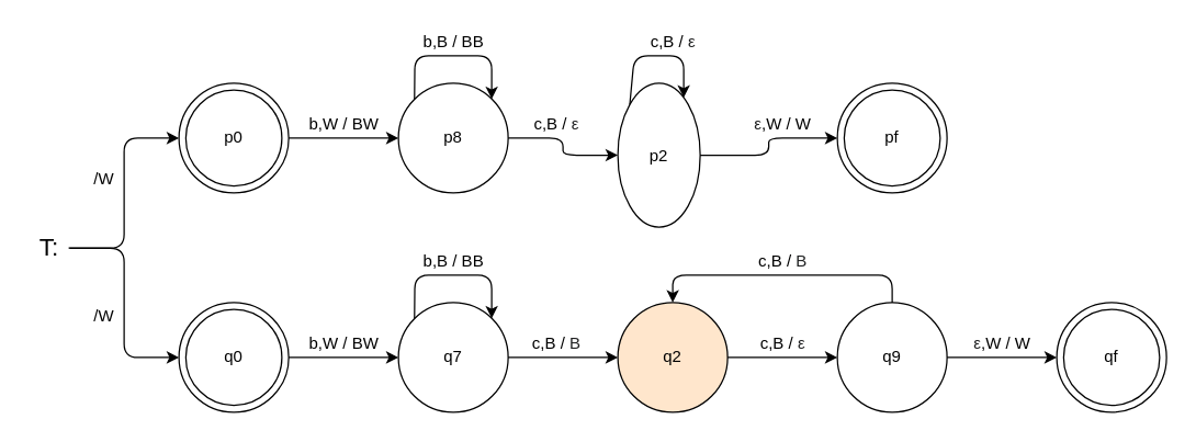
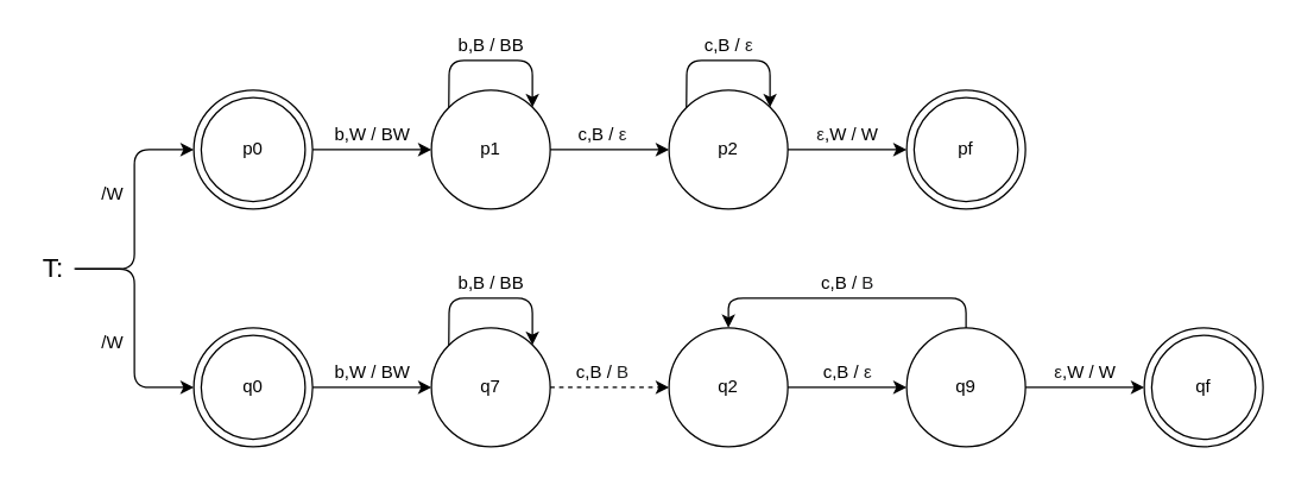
  <mxCell id="0" />
  <mxCell id="1" parent="0" />
  <mxCell id="2" value="&lt;font style=&quot;font-size: 18px&quot;&gt;T:&lt;/font&gt;" style="text;html=1;align=center;verticalAlign=middle;resizable=0;points=[];autosize=1;" parent="1" vertex="1"><mxGeometry x="20" y="170" width="30" height="20" as="geometry" /></mxCell>
  <mxCell id="3" value="" style="endArrow=classic;html=1;exitX=0.985;exitY=0.511;exitDx=0;exitDy=0;exitPerimeter=0;edgeStyle=orthogonalEdgeStyle;entryX=0;entryY=0.5;entryDx=0;entryDy=0;" parent="1" source="2" target="5" edge="1"><mxGeometry width="50" height="50" relative="1" as="geometry"><mxPoint x="60" y="180" as="sourcePoint" /><mxPoint x="120" y="190" as="targetPoint" /></mxGeometry></mxCell>
  <mxCell id="4" value="/W" style="text;html=1;align=center;verticalAlign=middle;resizable=0;points=[];autosize=1;" parent="1" vertex="1"><mxGeometry x="60" y="120" width="30" height="20" as="geometry" /></mxCell>
  <mxCell id="5" value="" style="ellipse;whiteSpace=wrap;html=1;aspect=fixed;" parent="1" vertex="1"><mxGeometry x="130" y="60" width="80" height="80" as="geometry" /></mxCell>
  <mxCell id="6" value="" style="ellipse;whiteSpace=wrap;html=1;aspect=fixed;" parent="1" vertex="1"><mxGeometry x="130" y="220" width="80" height="80" as="geometry" /></mxCell>
  <mxCell id="7" value="" style="endArrow=classic;html=1;edgeStyle=orthogonalEdgeStyle;entryX=0;entryY=0.5;entryDx=0;entryDy=0;exitX=1.007;exitY=0.52;exitDx=0;exitDy=0;exitPerimeter=0;" parent="1" source="2" target="6" edge="1"><mxGeometry width="50" height="50" relative="1" as="geometry"><mxPoint x="60" y="200" as="sourcePoint" /><mxPoint x="140.45" y="150" as="targetPoint" /></mxGeometry></mxCell>
  <mxCell id="8" value="/W" style="text;html=1;align=center;verticalAlign=middle;resizable=0;points=[];autosize=1;" parent="1" vertex="1"><mxGeometry x="60" y="220" width="30" height="20" as="geometry" /></mxCell>
  <mxCell id="9" value="p0" style="ellipse;whiteSpace=wrap;html=1;aspect=fixed;" parent="1" vertex="1"><mxGeometry x="135" y="65" width="70" height="70" as="geometry" /></mxCell>
  <mxCell id="10" value="q0" style="ellipse;whiteSpace=wrap;html=1;aspect=fixed;" parent="1" vertex="1"><mxGeometry x="135" y="225" width="70" height="70" as="geometry" /></mxCell>
- <mxCell id="11" value="p8" style="ellipse;whiteSpace=wrap;html=1;aspect=fixed;" parent="1" vertex="1"><mxGeometry x="290" y="60" width="80" height="80" as="geometry" /></mxCell>
+ <mxCell id="11" value="p1" style="ellipse;whiteSpace=wrap;html=1;aspect=fixed;" parent="1" vertex="1"><mxGeometry x="290" y="60" width="80" height="80" as="geometry" /></mxCell>
  <mxCell id="12" value="" style="endArrow=classic;html=1;exitX=1;exitY=0.5;exitDx=0;exitDy=0;edgeStyle=orthogonalEdgeStyle;entryX=0;entryY=0.5;entryDx=0;entryDy=0;" parent="1" source="5" target="11" edge="1"><mxGeometry width="50" height="50" relative="1" as="geometry"><mxPoint x="200" y="210.22" as="sourcePoint" /><mxPoint x="280.45" y="130" as="targetPoint" /></mxGeometry></mxCell>
  <mxCell id="13" value="b,W / BW" style="text;html=1;align=center;verticalAlign=middle;resizable=0;points=[];autosize=1;" parent="1" vertex="1"><mxGeometry x="215" y="80" width="70" height="20" as="geometry" /></mxCell>
  <mxCell id="14" value="" style="endArrow=classic;html=1;exitX=0;exitY=0;exitDx=0;exitDy=0;edgeStyle=orthogonalEdgeStyle;" parent="1" source="11" target="11" edge="1"><mxGeometry width="50" height="50" relative="1" as="geometry"><mxPoint x="310" y="30" as="sourcePoint" /><mxPoint x="310" y="20" as="targetPoint" /><Array as="points"><mxPoint x="302" y="40" /></Array></mxGeometry></mxCell>
  <mxCell id="15" value="b,B / BB" style="text;html=1;align=center;verticalAlign=middle;resizable=0;points=[];autosize=1;" parent="1" vertex="1"><mxGeometry x="300" y="20" width="60" height="20" as="geometry" /></mxCell>
- <mxCell id="16" value="p2" style="ellipse;whiteSpace=wrap;html=1;aspect=fixed;" parent="1" vertex="1"><mxGeometry x="450" y="60" width="60" height="105" as="geometry" /></mxCell>
+ <mxCell id="16" value="p2" style="ellipse;whiteSpace=wrap;html=1;aspect=fixed;" parent="1" vertex="1"><mxGeometry x="450" y="60" width="80" height="80" as="geometry" /></mxCell>
  <mxCell id="17" value="c,B /&amp;nbsp;&lt;span style=&quot;color: rgb(32 , 33 , 34) ; text-align: left&quot;&gt;ε&lt;/span&gt;" style="text;html=1;align=center;verticalAlign=middle;resizable=0;points=[];autosize=1;" parent="1" vertex="1"><mxGeometry x="380" y="80" width="50" height="20" as="geometry" /></mxCell>
  <mxCell id="18" value="" style="endArrow=classic;html=1;exitX=1;exitY=0.5;exitDx=0;exitDy=0;edgeStyle=orthogonalEdgeStyle;entryX=0;entryY=0.5;entryDx=0;entryDy=0;" parent="1" source="11" target="16" edge="1"><mxGeometry width="50" height="50" relative="1" as="geometry"><mxPoint x="375" y="110" as="sourcePoint" /><mxPoint x="455" y="110" as="targetPoint" /></mxGeometry></mxCell>
  <mxCell id="19" value="q7" style="ellipse;whiteSpace=wrap;html=1;aspect=fixed;" parent="1" vertex="1"><mxGeometry x="290" y="220" width="80" height="80" as="geometry" /></mxCell>
  <mxCell id="20" value="" style="endArrow=classic;html=1;exitX=1;exitY=0.5;exitDx=0;exitDy=0;edgeStyle=orthogonalEdgeStyle;entryX=0;entryY=0.5;entryDx=0;entryDy=0;" parent="1" source="6" target="19" edge="1"><mxGeometry width="50" height="50" relative="1" as="geometry"><mxPoint x="230" y="260" as="sourcePoint" /><mxPoint x="300.45" y="290" as="targetPoint" /></mxGeometry></mxCell>
  <mxCell id="21" value="b,W / BW" style="text;html=1;align=center;verticalAlign=middle;resizable=0;points=[];autosize=1;" parent="1" vertex="1"><mxGeometry x="215" y="240" width="70" height="20" as="geometry" /></mxCell>
  <mxCell id="22" value="" style="endArrow=classic;html=1;exitX=0;exitY=0;exitDx=0;exitDy=0;edgeStyle=orthogonalEdgeStyle;" parent="1" source="19" target="19" edge="1"><mxGeometry width="50" height="50" relative="1" as="geometry"><mxPoint x="330" y="190" as="sourcePoint" /><mxPoint x="330" y="180" as="targetPoint" /><Array as="points"><mxPoint x="302" y="200" /></Array></mxGeometry></mxCell>
  <mxCell id="23" value="b,B / BB" style="text;html=1;align=center;verticalAlign=middle;resizable=0;points=[];autosize=1;" parent="1" vertex="1"><mxGeometry x="300" y="180" width="60" height="20" as="geometry" /></mxCell>
- <mxCell id="24" value="" style="endArrow=classic;html=1;exitX=1;exitY=0.5;exitDx=0;exitDy=0;edgeStyle=orthogonalEdgeStyle;entryX=0;entryY=0.5;entryDx=0;entryDy=0;" parent="1" source="19" target="25" edge="1"><mxGeometry width="50" height="50" relative="1" as="geometry"><mxPoint x="384" y="270" as="sourcePoint" /><mxPoint x="464" y="270" as="targetPoint" /></mxGeometry></mxCell>
- <mxCell id="25" value="q2" style="ellipse;whiteSpace=wrap;html=1;aspect=fixed;fillColor=#ffe6cc;" parent="1" vertex="1"><mxGeometry x="450" y="220" width="80" height="80" as="geometry" /></mxCell>
+ <mxCell id="24" value="" style="endArrow=classic;html=1;exitX=1;exitY=0.5;exitDx=0;exitDy=0;edgeStyle=orthogonalEdgeStyle;entryX=0;entryY=0.5;entryDx=0;entryDy=0;dashed=1;" parent="1" source="19" target="25" edge="1"><mxGeometry width="50" height="50" relative="1" as="geometry"><mxPoint x="384" y="270" as="sourcePoint" /><mxPoint x="464" y="270" as="targetPoint" /></mxGeometry></mxCell>
+ <mxCell id="25" value="q2" style="ellipse;whiteSpace=wrap;html=1;aspect=fixed;" parent="1" vertex="1"><mxGeometry x="450" y="220" width="80" height="80" as="geometry" /></mxCell>
  <mxCell id="26" value="&lt;div style=&quot;text-align: left&quot;&gt;&lt;span&gt;c,B / &lt;font color=&quot;#202122&quot;&gt;B&lt;/font&gt;&lt;/span&gt;&lt;/div&gt;" style="text;html=1;align=center;verticalAlign=middle;resizable=0;points=[];autosize=1;" parent="1" vertex="1"><mxGeometry x="380" y="240" width="50" height="20" as="geometry" /></mxCell>
  <mxCell id="27" value="q9" style="ellipse;whiteSpace=wrap;html=1;aspect=fixed;" parent="1" vertex="1"><mxGeometry x="610" y="220" width="80" height="80" as="geometry" /></mxCell>
  <mxCell id="28" value="c,B /&amp;nbsp;&lt;span style=&quot;color: rgb(32 , 33 , 34) ; text-align: left&quot;&gt;ε&lt;/span&gt;" style="text;html=1;align=center;verticalAlign=middle;resizable=0;points=[];autosize=1;" parent="1" vertex="1"><mxGeometry x="545" y="240" width="50" height="20" as="geometry" /></mxCell>
  <mxCell id="29" value="" style="endArrow=classic;html=1;exitX=1;exitY=0.5;exitDx=0;exitDy=0;edgeStyle=orthogonalEdgeStyle;entryX=0;entryY=0.5;entryDx=0;entryDy=0;" parent="1" source="25" target="27" edge="1"><mxGeometry width="50" height="50" relative="1" as="geometry"><mxPoint x="540" y="280" as="sourcePoint" /><mxPoint x="590" y="270" as="targetPoint" /></mxGeometry></mxCell>
  <mxCell id="30" value="" style="endArrow=classic;html=1;exitX=0.5;exitY=0;exitDx=0;exitDy=0;edgeStyle=orthogonalEdgeStyle;entryX=0.5;entryY=0;entryDx=0;entryDy=0;" parent="1" source="27" target="25" edge="1"><mxGeometry width="50" height="50" relative="1" as="geometry"><mxPoint x="545" y="160" as="sourcePoint" /><mxPoint x="625" y="160" as="targetPoint" /><Array as="points"><mxPoint x="650" y="200" /><mxPoint x="490" y="200" /></Array></mxGeometry></mxCell>
  <mxCell id="31" value="&lt;div style=&quot;text-align: left&quot;&gt;&lt;span&gt;c,B / &lt;font color=&quot;#202122&quot;&gt;B&lt;/font&gt;&lt;/span&gt;&lt;/div&gt;" style="text;html=1;align=center;verticalAlign=middle;resizable=0;points=[];autosize=1;" parent="1" vertex="1"><mxGeometry x="545" y="180" width="50" height="20" as="geometry" /></mxCell>
  <mxCell id="32" value="" style="ellipse;whiteSpace=wrap;html=1;aspect=fixed;" parent="1" vertex="1"><mxGeometry x="770" y="220" width="80" height="80" as="geometry" /></mxCell>
  <mxCell id="33" value="" style="ellipse;whiteSpace=wrap;html=1;aspect=fixed;" parent="1" vertex="1"><mxGeometry x="610" y="60" width="80" height="80" as="geometry" /></mxCell>
  <mxCell id="34" value="" style="endArrow=classic;html=1;exitX=1;exitY=0.5;exitDx=0;exitDy=0;edgeStyle=orthogonalEdgeStyle;entryX=0;entryY=0.5;entryDx=0;entryDy=0;" parent="1" source="16" target="33" edge="1"><mxGeometry width="50" height="50" relative="1" as="geometry"><mxPoint x="540" y="110" as="sourcePoint" /><mxPoint x="620" y="110" as="targetPoint" /></mxGeometry></mxCell>
  <mxCell id="35" value="" style="endArrow=classic;html=1;exitX=0;exitY=0;exitDx=0;exitDy=0;edgeStyle=orthogonalEdgeStyle;" parent="1" source="16" target="16" edge="1"><mxGeometry width="50" height="50" relative="1" as="geometry"><mxPoint x="390" y="120" as="sourcePoint" /><mxPoint x="470" y="120" as="targetPoint" /><Array as="points"><mxPoint x="462" y="40" /></Array></mxGeometry></mxCell>
  <mxCell id="36" value="c,B /&amp;nbsp;&lt;span style=&quot;color: rgb(32 , 33 , 34) ; text-align: left&quot;&gt;ε&lt;/span&gt;" style="text;html=1;align=center;verticalAlign=middle;resizable=0;points=[];autosize=1;" parent="1" vertex="1"><mxGeometry x="465" y="20" width="50" height="20" as="geometry" /></mxCell>
  <mxCell id="37" value="" style="endArrow=classic;html=1;exitX=1;exitY=0.5;exitDx=0;exitDy=0;edgeStyle=orthogonalEdgeStyle;" parent="1" source="27" edge="1"><mxGeometry width="50" height="50" relative="1" as="geometry"><mxPoint x="690" y="219.43" as="sourcePoint" /><mxPoint x="770" y="260" as="targetPoint" /></mxGeometry></mxCell>
  <mxCell id="38" value="&lt;span style=&quot;color: rgb(32 , 33 , 34) ; text-align: left&quot;&gt;ε&lt;/span&gt;,W / W" style="text;html=1;align=center;verticalAlign=middle;resizable=0;points=[];autosize=1;" parent="1" vertex="1"><mxGeometry x="700" y="240" width="60" height="20" as="geometry" /></mxCell>
  <mxCell id="39" value="qf" style="ellipse;whiteSpace=wrap;html=1;aspect=fixed;" parent="1" vertex="1"><mxGeometry x="775" y="225" width="70" height="70" as="geometry" /></mxCell>
  <mxCell id="40" value="pf" style="ellipse;whiteSpace=wrap;html=1;aspect=fixed;" parent="1" vertex="1"><mxGeometry x="615" y="65" width="70" height="70" as="geometry" /></mxCell>
  <mxCell id="41" value="&lt;span style=&quot;color: rgb(32 , 33 , 34) ; text-align: left&quot;&gt;ε&lt;/span&gt;,W / W" style="text;html=1;align=center;verticalAlign=middle;resizable=0;points=[];autosize=1;" parent="1" vertex="1"><mxGeometry x="540" y="80" width="60" height="20" as="geometry" /></mxCell>
